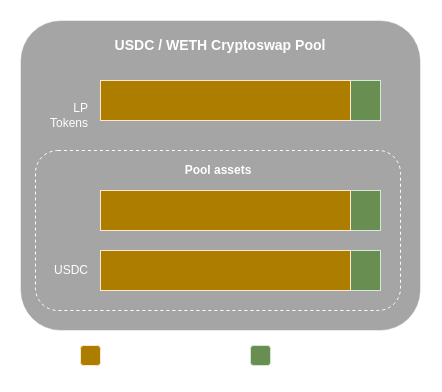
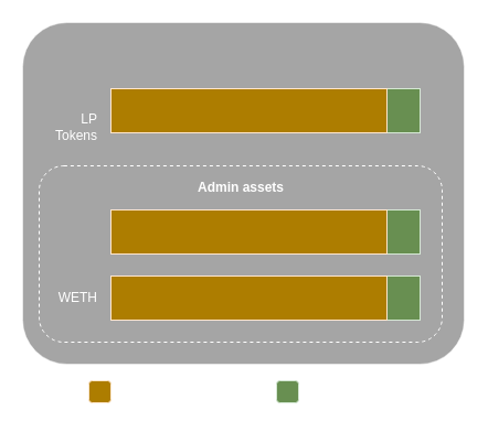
  <mxCell id="0" />
  <mxCell id="1" parent="0" />
  <mxCell id="2" value="" style="rounded=1;whiteSpace=wrap;html=1;arcSize=13;textOpacity=50;opacity=50;fillColor=#4D4D4D;strokeColor=#FFFFFF;" parent="1" vertex="1"><mxGeometry x="20" y="20" width="400" height="310" as="geometry" /></mxCell>
  <mxCell id="3" value="" style="rounded=1;whiteSpace=wrap;html=1;arcSize=14;dashed=1;fillColor=none;strokeColor=#FFFFFF;" parent="1" vertex="1"><mxGeometry x="35" y="150" width="365" height="160" as="geometry" /></mxCell>
  <mxCell id="4" value="" style="rounded=1;whiteSpace=wrap;html=1;fillColor=#AD7D00;strokeColor=#FFE6CC;" parent="1" vertex="1"><mxGeometry x="80" y="345" width="20" height="20" as="geometry" /></mxCell>
  <mxCell id="5" value="" style="rounded=1;whiteSpace=wrap;html=1;fillColor=#688F51;strokeColor=#D5E8D4;" parent="1" vertex="1"><mxGeometry x="250" y="345" width="20" height="20" as="geometry" /></mxCell>
  <mxCell id="6" value="Fees Assets" style="text;html=1;strokeColor=none;fillColor=none;align=left;verticalAlign=middle;whiteSpace=wrap;rounded=0;fontColor=#FFFFFF;" parent="1" vertex="1"><mxGeometry x="110" y="340" width="80" height="30" as="geometry" /></mxCell>
  <mxCell id="7" value="Admin Fees" style="text;html=1;strokeColor=none;fillColor=none;align=left;verticalAlign=middle;whiteSpace=wrap;rounded=0;fontColor=#FFFFFF;" parent="1" vertex="1"><mxGeometry x="310" y="340" width="100" height="30" as="geometry" /></mxCell>
  <mxCell id="8" value="" style="rounded=0;whiteSpace=wrap;html=1;fillColor=#688F51;strokeColor=#D5E8D4;" parent="1" vertex="1"><mxGeometry x="350" y="80" width="30" height="40" as="geometry" /></mxCell>
  <mxCell id="9" value="LP Tokens" style="text;html=1;strokeColor=none;fillColor=none;align=right;verticalAlign=middle;whiteSpace=wrap;rounded=0;fontColor=#FFFFFF;" parent="1" vertex="1"><mxGeometry x="40" y="95" width="50" height="40" as="geometry" /></mxCell>
  <mxCell id="10" value="" style="rounded=0;whiteSpace=wrap;html=1;fillColor=#AD7D00;strokeColor=#FFE6CC;" parent="1" vertex="1"><mxGeometry x="100" y="80" width="250" height="40" as="geometry" /></mxCell>
- <mxCell id="11" value="USDC / WETH Cryptoswap Pool" style="text;html=1;strokeColor=none;fillColor=none;align=center;verticalAlign=middle;whiteSpace=wrap;rounded=0;fontSize=14;fontStyle=1;fontColor=#FFFFFF;" parent="1" vertex="1"><mxGeometry x="20" y="20" width="400" height="50" as="geometry" /></mxCell>
  <mxCell id="12" value="" style="rounded=0;whiteSpace=wrap;html=1;fillColor=#688F51;strokeColor=#D5E8D4;" parent="1" vertex="1"><mxGeometry x="350" y="190" width="30" height="40" as="geometry" /></mxCell>
  <mxCell id="13" value="" style="rounded=0;whiteSpace=wrap;html=1;fillColor=#AD7D00;strokeColor=#FFE6CC;" parent="1" vertex="1"><mxGeometry x="100" y="190" width="250" height="40" as="geometry" /></mxCell>
  <mxCell id="14" value="" style="rounded=0;whiteSpace=wrap;html=1;fillColor=#688F51;strokeColor=#D5E8D4;" parent="1" vertex="1"><mxGeometry x="350" y="250" width="30" height="40" as="geometry" /></mxCell>
  <mxCell id="15" value="" style="rounded=0;whiteSpace=wrap;html=1;fillColor=#AD7D00;strokeColor=#FFE6CC;" parent="1" vertex="1"><mxGeometry x="100" y="250" width="250" height="40" as="geometry" /></mxCell>
- <mxCell id="16" value="USDC" style="text;html=1;strokeColor=none;fillColor=none;align=right;verticalAlign=middle;whiteSpace=wrap;rounded=0;fontColor=#FFFFFF;" parent="1" vertex="1"><mxGeometry x="40" y="250" width="50" height="40" as="geometry" /></mxCell>
- <mxCell id="17" value="Pool assets" style="text;html=1;strokeColor=none;fillColor=none;align=center;verticalAlign=middle;whiteSpace=wrap;rounded=0;fontStyle=1;fontSize=12;fontColor=#FFFFFF;" parent="1" vertex="1"><mxGeometry x="32.5" y="150" width="370" height="40" as="geometry" /></mxCell>
+ <mxCell id="16" value="WETH" style="text;html=1;strokeColor=none;fillColor=none;align=right;verticalAlign=middle;whiteSpace=wrap;rounded=0;fontColor=#FFFFFF;" parent="1" vertex="1"><mxGeometry x="40" y="250" width="50" height="40" as="geometry" /></mxCell>
+ <mxCell id="17" value="Admin assets" style="text;html=1;strokeColor=none;fillColor=none;align=center;verticalAlign=middle;whiteSpace=wrap;rounded=0;fontStyle=1;fontSize=12;fontColor=#FFFFFF;" parent="1" vertex="1"><mxGeometry x="32.5" y="150" width="370" height="40" as="geometry" /></mxCell>
